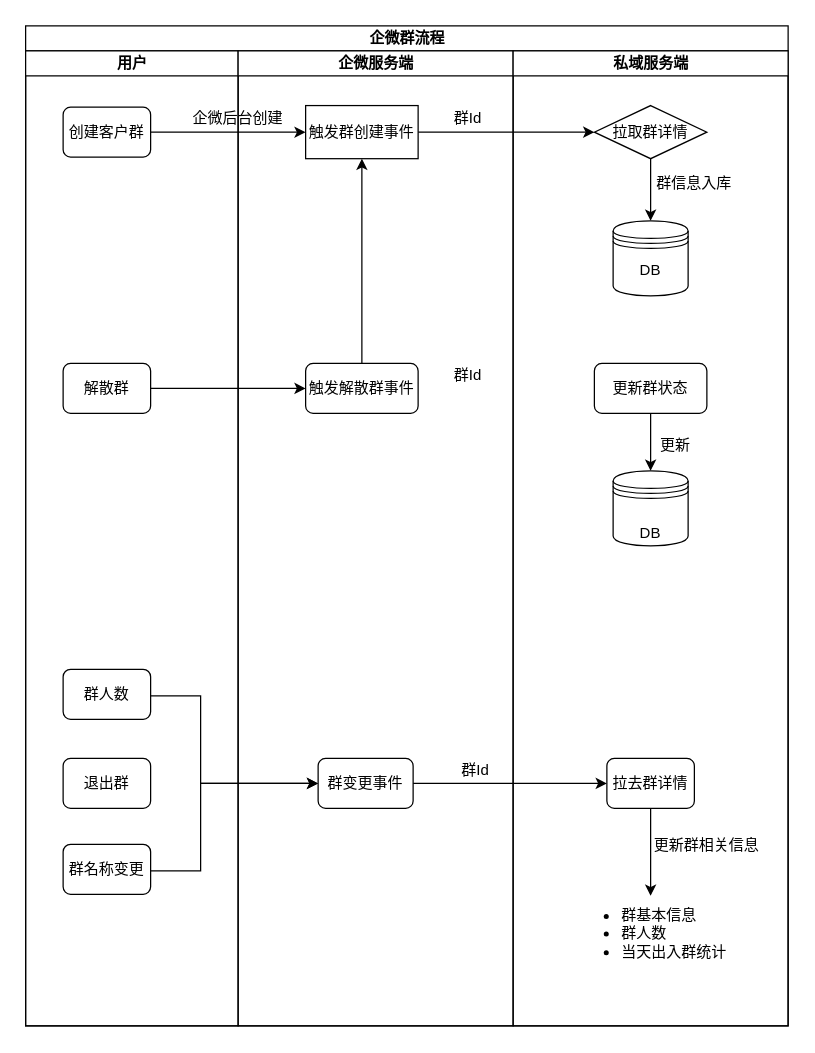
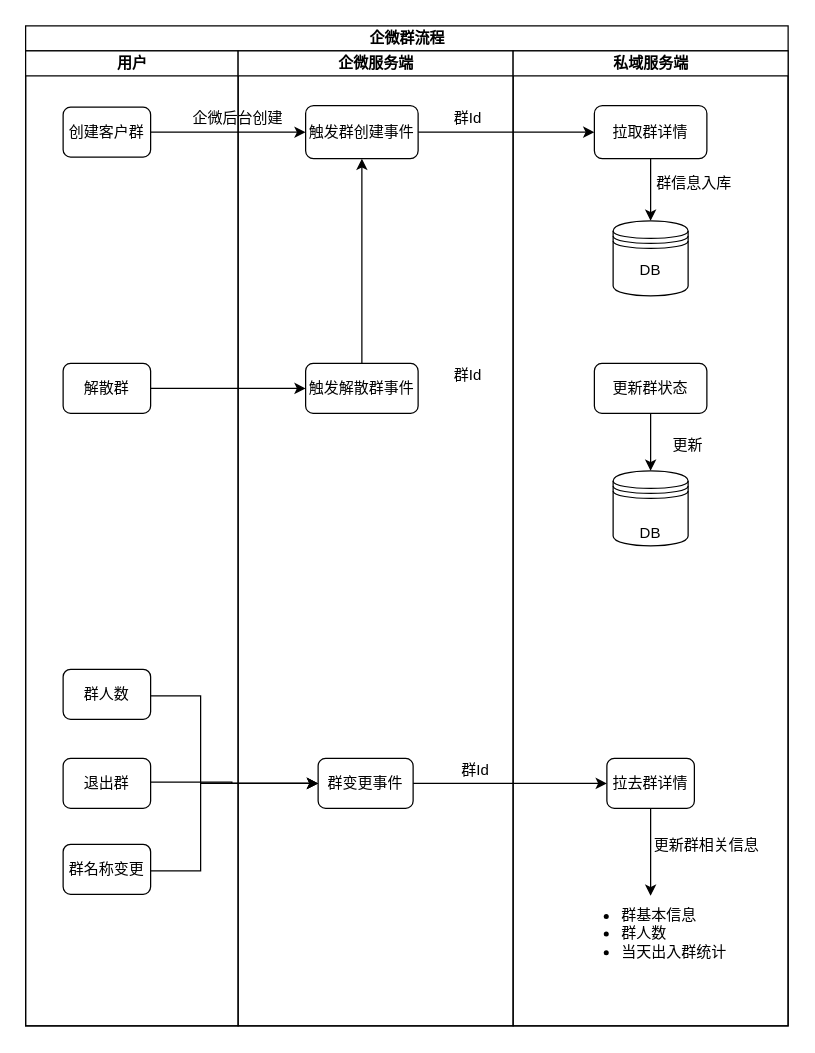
  <mxCell id="0" />
  <mxCell id="1" parent="0" />
  <mxCell id="2" value="企微群流程" style="swimlane;html=1;childLayout=stackLayout;resizeParent=1;resizeParentMax=0;startSize=20;" vertex="1" parent="1"><mxGeometry x="20" y="20" width="610" height="800" as="geometry" /></mxCell>
  <mxCell id="3" value="用户" style="swimlane;html=1;startSize=20;" vertex="1" parent="2"><mxGeometry y="20" width="170" height="780" as="geometry" /></mxCell>
  <mxCell id="4" value="创建客户群" style="shape=ext;rounded=1;html=1;whiteSpace=wrap;" vertex="1" parent="3"><mxGeometry x="30" y="45" width="70" height="40" as="geometry" /></mxCell>
  <mxCell id="5" value="解散群" style="shape=ext;rounded=1;html=1;whiteSpace=wrap;" vertex="1" parent="3"><mxGeometry x="30" y="250" width="70" height="40" as="geometry" /></mxCell>
  <mxCell id="6" value="群人数" style="shape=ext;rounded=1;html=1;whiteSpace=wrap;" vertex="1" parent="3"><mxGeometry x="30" y="494.75" width="70" height="40" as="geometry" /></mxCell>
  <mxCell id="7" value="退出群" style="shape=ext;rounded=1;html=1;whiteSpace=wrap;" vertex="1" parent="3"><mxGeometry x="30" y="566" width="70" height="40" as="geometry" /></mxCell>
  <mxCell id="8" value="群名称变更" style="shape=ext;rounded=1;html=1;whiteSpace=wrap;" vertex="1" parent="3"><mxGeometry x="30" y="634.75" width="70" height="40" as="geometry" /></mxCell>
  <mxCell id="9" value="" style="edgeStyle=orthogonalEdgeStyle;rounded=0;orthogonalLoop=1;jettySize=auto;html=1;" edge="1" parent="2" source="4" target="12"><mxGeometry relative="1" as="geometry" /></mxCell>
  <mxCell id="10" value="" style="edgeStyle=orthogonalEdgeStyle;rounded=0;orthogonalLoop=1;jettySize=auto;html=1;" edge="1" parent="2" source="12" target="24"><mxGeometry relative="1" as="geometry" /></mxCell>
  <mxCell id="11" value="企微服务端" style="swimlane;html=1;startSize=20;" vertex="1" parent="2"><mxGeometry x="170" y="20" width="220" height="780" as="geometry" /></mxCell>
- <mxCell id="12" value="触发群创建事件" style="whiteSpace=wrap;html=1;rounded=0;" vertex="1" parent="11"><mxGeometry x="54" y="43.75" width="90" height="42.5" as="geometry" /></mxCell>
+ <mxCell id="12" value="触发群创建事件" style="whiteSpace=wrap;html=1;rounded=1;" vertex="1" parent="11"><mxGeometry x="54" y="43.75" width="90" height="42.5" as="geometry" /></mxCell>
  <mxCell id="13" value="群Id" style="text;html=1;strokeColor=none;fillColor=none;align=center;verticalAlign=middle;whiteSpace=wrap;rounded=0;" vertex="1" parent="11"><mxGeometry x="164" y="43.75" width="40" height="20" as="geometry" /></mxCell>
  <mxCell id="14" value="触发解散群事件" style="shape=ext;rounded=1;html=1;whiteSpace=wrap;" vertex="1" parent="11"><mxGeometry x="54" y="250" width="90" height="40" as="geometry" /></mxCell>
  <mxCell id="15" value="群Id" style="text;html=1;strokeColor=none;fillColor=none;align=center;verticalAlign=middle;whiteSpace=wrap;rounded=0;" vertex="1" parent="11"><mxGeometry x="164" y="250" width="40" height="20" as="geometry" /></mxCell>
  <mxCell id="16" value="群变更事件" style="shape=ext;rounded=1;html=1;whiteSpace=wrap;" vertex="1" parent="11"><mxGeometry x="64" y="566" width="76" height="40" as="geometry" /></mxCell>
  <mxCell id="17" value="企微后台创建" style="text;html=1;strokeColor=none;fillColor=none;align=center;verticalAlign=middle;whiteSpace=wrap;rounded=0;" vertex="1" parent="11"><mxGeometry x="-40" y="43.75" width="80" height="20" as="geometry" /></mxCell>
  <mxCell id="18" value="群Id" style="text;html=1;strokeColor=none;fillColor=none;align=center;verticalAlign=middle;whiteSpace=wrap;rounded=0;" vertex="1" parent="11"><mxGeometry x="170" y="566" width="40" height="20" as="geometry" /></mxCell>
  <mxCell id="19" value="" style="edgeStyle=orthogonalEdgeStyle;rounded=0;orthogonalLoop=1;jettySize=auto;html=1;" edge="1" parent="2" source="5" target="14"><mxGeometry relative="1" as="geometry" /></mxCell>
  <mxCell id="20" value="" style="edgeStyle=orthogonalEdgeStyle;rounded=0;orthogonalLoop=1;jettySize=auto;html=1;" edge="1" parent="2" source="14" target="12"><mxGeometry relative="1" as="geometry" /></mxCell>
  <mxCell id="21" value="" style="edgeStyle=orthogonalEdgeStyle;rounded=0;orthogonalLoop=1;jettySize=auto;html=1;" edge="1" parent="2" source="6" target="16"><mxGeometry relative="1" as="geometry"><Array as="points"><mxPoint x="140" y="536" /><mxPoint x="140" y="606" /></Array></mxGeometry></mxCell>
  <mxCell id="22" style="edgeStyle=orthogonalEdgeStyle;rounded=0;orthogonalLoop=1;jettySize=auto;html=1;" edge="1" parent="2" source="8"><mxGeometry relative="1" as="geometry"><mxPoint x="234" y="606" as="targetPoint" /><Array as="points"><mxPoint x="140" y="676" /><mxPoint x="140" y="606" /></Array></mxGeometry></mxCell>
  <mxCell id="23" value="私域服务端" style="swimlane;html=1;startSize=20;" vertex="1" parent="2"><mxGeometry x="390" y="20" width="220" height="780" as="geometry" /></mxCell>
- <mxCell id="24" value="拉取群详情" style="rhombus;whiteSpace=wrap;html=1;" vertex="1" parent="23"><mxGeometry x="65" y="43.75" width="90" height="42.5" as="geometry" /></mxCell>
+ <mxCell id="24" value="拉取群详情" style="whiteSpace=wrap;html=1;rounded=1;" vertex="1" parent="23"><mxGeometry x="65" y="43.75" width="90" height="42.5" as="geometry" /></mxCell>
  <mxCell id="25" value="" style="edgeStyle=orthogonalEdgeStyle;rounded=0;orthogonalLoop=1;jettySize=auto;html=1;entryX=0.5;entryY=0;entryDx=0;entryDy=0;" edge="1" parent="23" source="24" target="26"><mxGeometry relative="1" as="geometry"><mxPoint x="110" y="126" as="targetPoint" /></mxGeometry></mxCell>
  <mxCell id="26" value="" style="shape=datastore;whiteSpace=wrap;html=1;" vertex="1" parent="23"><mxGeometry x="80" y="136" width="60" height="60" as="geometry" /></mxCell>
  <mxCell id="27" value="DB" style="text;html=1;strokeColor=none;fillColor=none;align=center;verticalAlign=middle;whiteSpace=wrap;rounded=0;" vertex="1" parent="23"><mxGeometry x="90" y="166" width="40" height="20" as="geometry" /></mxCell>
  <mxCell id="28" value="群信息入库" style="text;html=1;strokeColor=none;fillColor=none;align=center;verticalAlign=middle;whiteSpace=wrap;rounded=0;" vertex="1" parent="23"><mxGeometry x="110" y="96" width="70" height="20" as="geometry" /></mxCell>
  <mxCell id="29" value="更新群状态" style="shape=ext;rounded=1;html=1;whiteSpace=wrap;" vertex="1" parent="23"><mxGeometry x="65" y="250" width="90" height="40" as="geometry" /></mxCell>
  <mxCell id="30" value="" style="shape=datastore;whiteSpace=wrap;html=1;" vertex="1" parent="23"><mxGeometry x="80" y="336" width="60" height="60" as="geometry" /></mxCell>
  <mxCell id="31" value="DB" style="text;html=1;strokeColor=none;fillColor=none;align=center;verticalAlign=middle;whiteSpace=wrap;rounded=0;" vertex="1" parent="23"><mxGeometry x="90" y="376" width="40" height="20" as="geometry" /></mxCell>
  <mxCell id="32" value="" style="edgeStyle=orthogonalEdgeStyle;rounded=0;orthogonalLoop=1;jettySize=auto;html=1;" edge="1" parent="23" source="29" target="30"><mxGeometry relative="1" as="geometry"><mxPoint x="70.0" y="396" as="targetPoint" /></mxGeometry></mxCell>
- <mxCell id="33" value="更新" style="text;html=1;strokeColor=none;fillColor=none;align=center;verticalAlign=middle;whiteSpace=wrap;rounded=0;" vertex="1" parent="23"><mxGeometry x="110" y="306" width="40" height="20" as="geometry" /></mxCell>
+ <mxCell id="33" value="更新" style="text;html=1;strokeColor=none;fillColor=none;align=center;verticalAlign=middle;whiteSpace=wrap;rounded=0;" vertex="1" parent="23"><mxGeometry x="120" y="306" width="40" height="20" as="geometry" /></mxCell>
  <mxCell id="34" value="拉去群详情" style="shape=ext;rounded=1;html=1;whiteSpace=wrap;" vertex="1" parent="23"><mxGeometry x="75" y="566" width="70" height="40" as="geometry" /></mxCell>
  <mxCell id="35" value="更新群相关信息" style="text;html=1;strokeColor=none;fillColor=none;align=center;verticalAlign=middle;whiteSpace=wrap;rounded=0;" vertex="1" parent="23"><mxGeometry x="110" y="626" width="90" height="20" as="geometry" /></mxCell>
  <mxCell id="36" value="&lt;ul&gt;&lt;li&gt;群基本信息&lt;/li&gt;&lt;li&gt;群人数&lt;/li&gt;&lt;li&gt;当天出入群统计&lt;/li&gt;&lt;/ul&gt;" style="text;strokeColor=none;fillColor=none;html=1;whiteSpace=wrap;verticalAlign=middle;overflow=hidden;" vertex="1" parent="23"><mxGeometry x="45" y="656" width="130" height="100" as="geometry" /></mxCell>
+ <mxCell id="37" style="edgeStyle=orthogonalEdgeStyle;rounded=0;orthogonalLoop=1;jettySize=auto;html=1;entryX=0;entryY=0.5;entryDx=0;entryDy=0;" edge="1" parent="2" source="7" target="16"><mxGeometry relative="1" as="geometry"><mxPoint x="230" y="606" as="targetPoint" /><Array as="points"><mxPoint x="165" y="605" /></Array></mxGeometry></mxCell>
  <mxCell id="38" style="edgeStyle=orthogonalEdgeStyle;rounded=0;orthogonalLoop=1;jettySize=auto;html=1;entryX=0;entryY=0.5;entryDx=0;entryDy=0;" edge="1" parent="2" source="16" target="34"><mxGeometry relative="1" as="geometry" /></mxCell>
  <mxCell id="39" value="" style="edgeStyle=orthogonalEdgeStyle;rounded=0;orthogonalLoop=1;jettySize=auto;html=1;" edge="1" parent="1" source="34"><mxGeometry relative="1" as="geometry"><mxPoint x="520" y="716" as="targetPoint" /></mxGeometry></mxCell>
